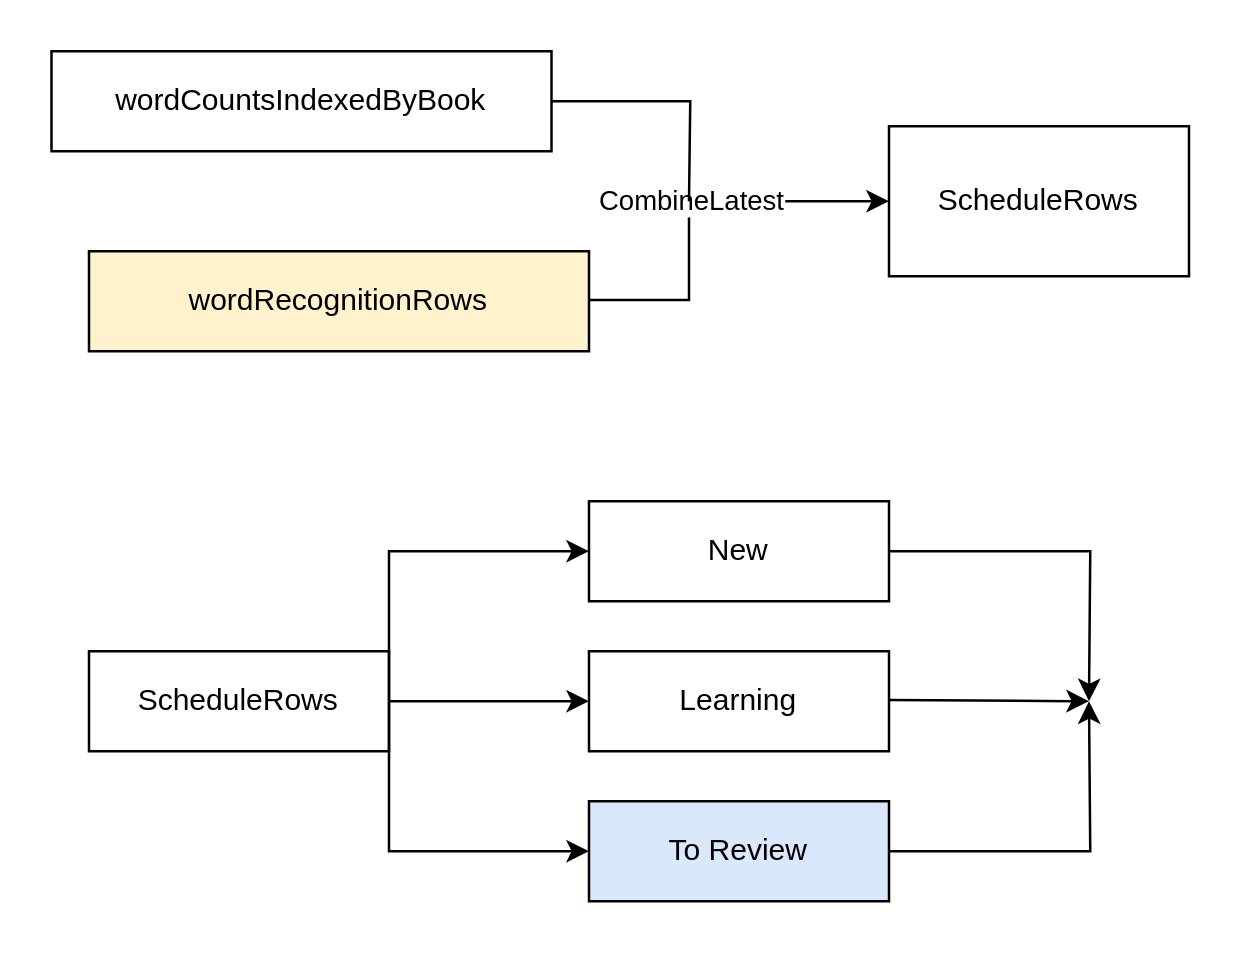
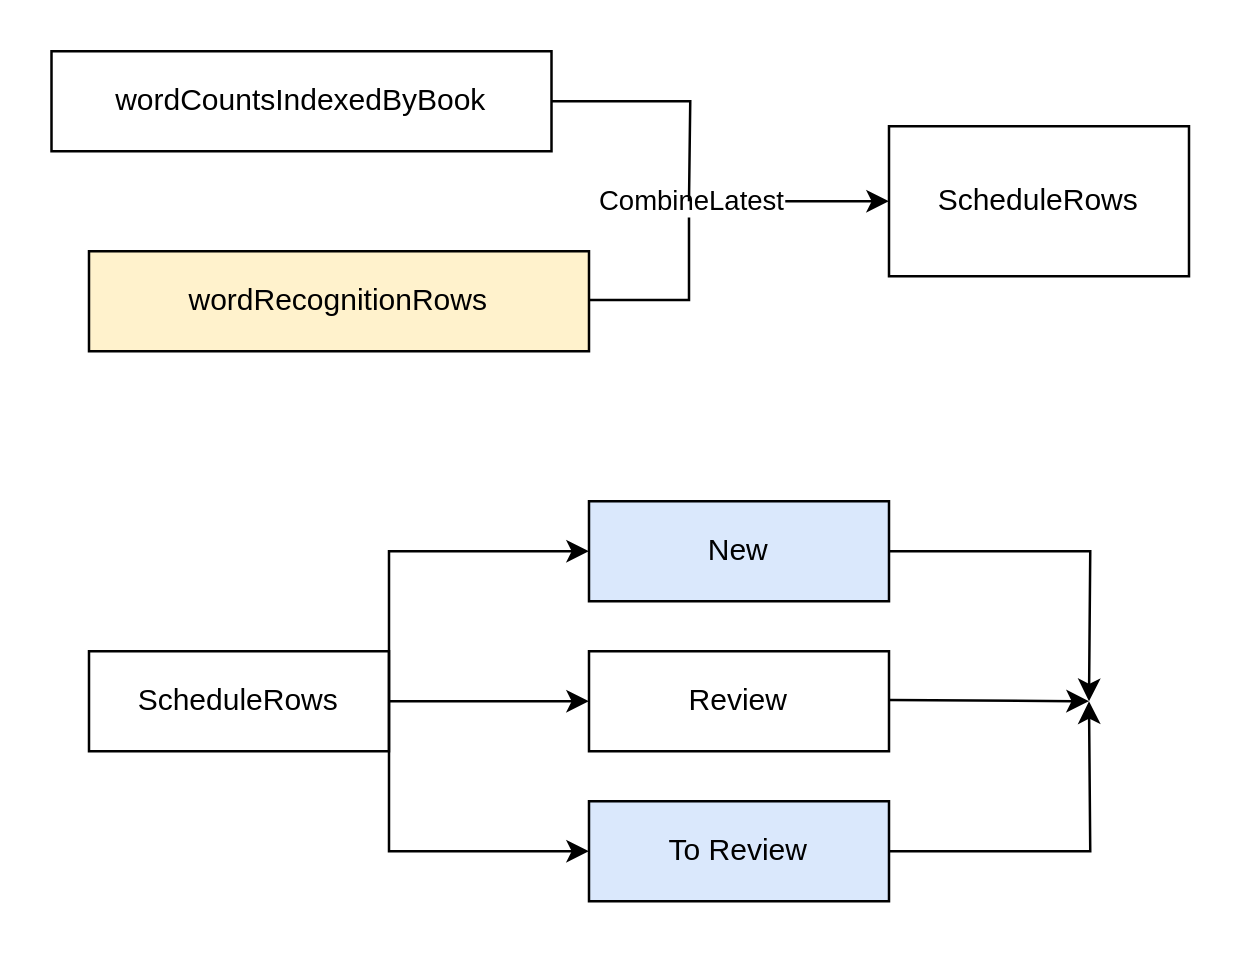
  <mxCell id="0" />
  <mxCell id="1" parent="0" />
  <mxCell id="2" value="wordCountsIndexedByBook" style="rounded=0;whiteSpace=wrap;html=1;" vertex="1" parent="1"><mxGeometry x="20" y="20" width="200" height="40" as="geometry" /></mxCell>
  <mxCell id="3" value="wordRecognitionRows" style="rounded=0;whiteSpace=wrap;html=1;fillColor=#fff2cc;" vertex="1" parent="1"><mxGeometry x="35" y="100" width="200" height="40" as="geometry" /></mxCell>
  <mxCell id="4" value="CombineLatest" style="endArrow=classic;html=1;rounded=0;edgeStyle=orthogonalEdgeStyle;endFill=1;" edge="1" parent="1"><mxGeometry width="50" height="50" relative="1" as="geometry"><mxPoint x="235" y="119.5" as="sourcePoint" /><mxPoint x="355" y="80" as="targetPoint" /><Array as="points"><mxPoint x="275" y="120" /><mxPoint x="275" y="80" /></Array></mxGeometry></mxCell>
  <mxCell id="5" value="" style="endArrow=none;html=1;strokeColor=#000000;edgeStyle=orthogonalEdgeStyle;rounded=0;" edge="1" parent="1" source="2"><mxGeometry width="50" height="50" relative="1" as="geometry"><mxPoint x="235" y="90" as="sourcePoint" /><mxPoint x="275" y="80" as="targetPoint" /></mxGeometry></mxCell>
  <mxCell id="6" value="ScheduleRows" style="rounded=0;whiteSpace=wrap;html=1;" vertex="1" parent="1"><mxGeometry x="355" y="50" width="120" height="60" as="geometry" /></mxCell>
  <mxCell id="7" value="ScheduleRows" style="rounded=0;whiteSpace=wrap;html=1;" vertex="1" parent="1"><mxGeometry x="35" y="260" width="120" height="40" as="geometry" /></mxCell>
  <mxCell id="8" value="" style="endArrow=classic;html=1;strokeColor=#000000;edgeStyle=orthogonalEdgeStyle;exitX=1;exitY=0.5;exitDx=0;exitDy=0;rounded=0;" edge="1" parent="1" source="7"><mxGeometry width="50" height="50" relative="1" as="geometry"><mxPoint x="155" y="330" as="sourcePoint" /><mxPoint x="235" y="220" as="targetPoint" /><Array as="points"><mxPoint x="155" y="220" /><mxPoint x="235" y="220" /></Array></mxGeometry></mxCell>
  <mxCell id="9" value="" style="endArrow=classic;html=1;strokeColor=#000000;" edge="1" parent="1" source="7"><mxGeometry width="50" height="50" relative="1" as="geometry"><mxPoint x="155" y="330" as="sourcePoint" /><mxPoint x="235" y="280" as="targetPoint" /></mxGeometry></mxCell>
  <mxCell id="10" value="" style="endArrow=classic;html=1;strokeColor=#000000;edgeStyle=orthogonalEdgeStyle;rounded=0;" edge="1" parent="1"><mxGeometry width="50" height="50" relative="1" as="geometry"><mxPoint x="155" y="280" as="sourcePoint" /><mxPoint x="235" y="340" as="targetPoint" /><Array as="points"><mxPoint x="155" y="340" /><mxPoint x="235" y="340" /></Array></mxGeometry></mxCell>
- <mxCell id="11" value="New" style="rounded=0;whiteSpace=wrap;html=1;" vertex="1" parent="1"><mxGeometry x="235" y="200" width="120" height="40" as="geometry" /></mxCell>
- <mxCell id="12" value="Learning" style="rounded=0;whiteSpace=wrap;html=1;" vertex="1" parent="1"><mxGeometry x="235" y="260" width="120" height="40" as="geometry" /></mxCell>
+ <mxCell id="11" value="New" style="rounded=0;whiteSpace=wrap;html=1;fillColor=#dae8fc;" vertex="1" parent="1"><mxGeometry x="235" y="200" width="120" height="40" as="geometry" /></mxCell>
+ <mxCell id="12" value="Review" style="rounded=0;whiteSpace=wrap;html=1;" vertex="1" parent="1"><mxGeometry x="235" y="260" width="120" height="40" as="geometry" /></mxCell>
  <mxCell id="13" value="To Review" style="rounded=0;whiteSpace=wrap;html=1;fillColor=#dae8fc;" vertex="1" parent="1"><mxGeometry x="235" y="320" width="120" height="40" as="geometry" /></mxCell>
  <mxCell id="14" value="" style="endArrow=classic;html=1;strokeColor=#000000;exitX=1;exitY=0.5;exitDx=0;exitDy=0;edgeStyle=orthogonalEdgeStyle;entryX=0;entryY=0.5;entryDx=0;entryDy=0;rounded=0;" edge="1" parent="1" source="11"><mxGeometry width="50" height="50" relative="1" as="geometry"><mxPoint x="355" y="270" as="sourcePoint" /><mxPoint x="435" y="280" as="targetPoint" /></mxGeometry></mxCell>
  <mxCell id="15" value="" style="endArrow=classic;html=1;strokeColor=#000000;exitX=1;exitY=0.5;exitDx=0;exitDy=0;entryX=0;entryY=0.5;entryDx=0;entryDy=0;" edge="1" parent="1"><mxGeometry width="50" height="50" relative="1" as="geometry"><mxPoint x="355" y="279.5" as="sourcePoint" /><mxPoint x="435" y="280" as="targetPoint" /></mxGeometry></mxCell>
  <mxCell id="16" value="" style="endArrow=classic;html=1;strokeColor=#000000;exitX=1;exitY=0.5;exitDx=0;exitDy=0;edgeStyle=orthogonalEdgeStyle;entryX=0;entryY=0.5;entryDx=0;entryDy=0;rounded=0;" edge="1" parent="1" source="13"><mxGeometry width="50" height="50" relative="1" as="geometry"><mxPoint x="355" y="390" as="sourcePoint" /><mxPoint x="435" y="280" as="targetPoint" /></mxGeometry></mxCell>
